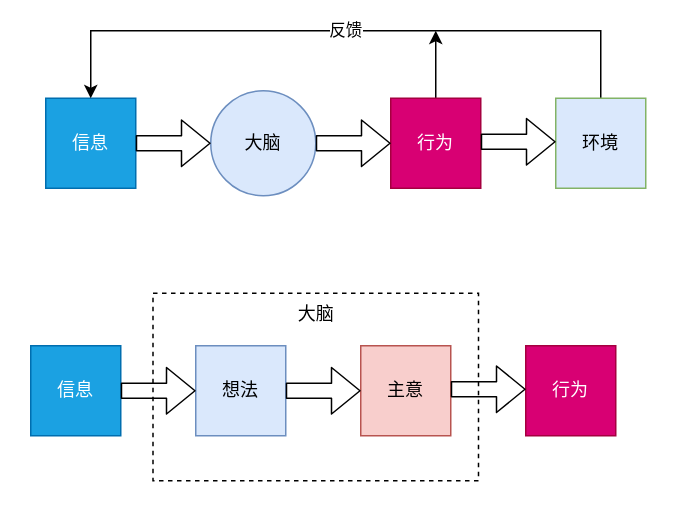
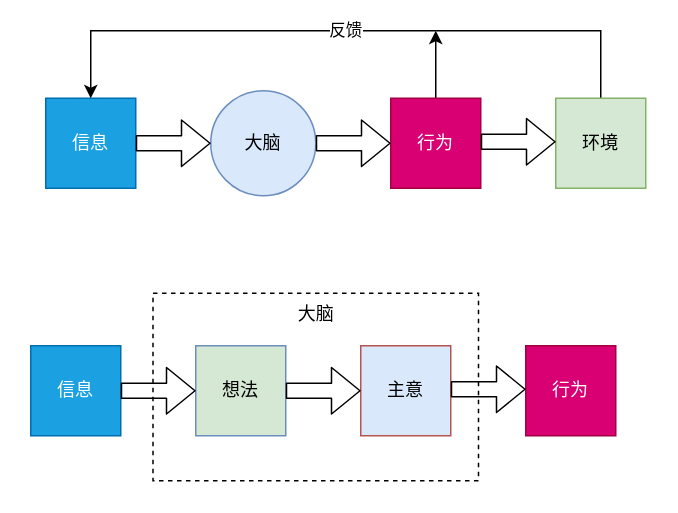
  <mxCell id="0" />
  <mxCell id="1" parent="0" />
  <mxCell id="2" value="大脑" style="rounded=0;whiteSpace=wrap;html=1;dashed=1;verticalAlign=top;" vertex="1" parent="1"><mxGeometry x="101.5" y="195" width="217" height="125" as="geometry" /></mxCell>
  <mxCell id="3" value="信息" style="rounded=0;whiteSpace=wrap;html=1;fillColor=#1ba1e2;strokeColor=#006EAF;fontColor=#ffffff;" vertex="1" parent="1"><mxGeometry x="20" y="230" width="60" height="60" as="geometry" /></mxCell>
- <mxCell id="4" value="想法" style="rounded=0;whiteSpace=wrap;html=1;fillColor=#dae8fc;strokeColor=#6c8ebf;" vertex="1" parent="1"><mxGeometry x="130" y="230" width="60" height="60" as="geometry" /></mxCell>
- <mxCell id="5" value="主意" style="rounded=0;whiteSpace=wrap;html=1;fillColor=#f8cecc;strokeColor=#b85450;" vertex="1" parent="1"><mxGeometry x="240" y="230" width="60" height="60" as="geometry" /></mxCell>
+ <mxCell id="4" value="想法" style="rounded=0;whiteSpace=wrap;html=1;fillColor=#d5e8d4;strokeColor=#6c8ebf;" vertex="1" parent="1"><mxGeometry x="130" y="230" width="60" height="60" as="geometry" /></mxCell>
+ <mxCell id="5" value="主意" style="rounded=0;whiteSpace=wrap;html=1;fillColor=#dae8fc;strokeColor=#b85450;" vertex="1" parent="1"><mxGeometry x="240" y="230" width="60" height="60" as="geometry" /></mxCell>
  <mxCell id="6" value="行为&lt;br&gt;" style="rounded=0;whiteSpace=wrap;html=1;fillColor=#d80073;strokeColor=#A50040;fontColor=#ffffff;" vertex="1" parent="1"><mxGeometry x="350" y="230" width="60" height="60" as="geometry" /></mxCell>
  <mxCell id="7" value="信息" style="whiteSpace=wrap;html=1;aspect=fixed;fillColor=#1ba1e2;strokeColor=#006EAF;fontColor=#ffffff;" vertex="1" parent="1"><mxGeometry x="30" y="65" width="60" height="60" as="geometry" /></mxCell>
  <mxCell id="8" value="大脑" style="ellipse;whiteSpace=wrap;html=1;aspect=fixed;fillColor=#dae8fc;strokeColor=#6c8ebf;" vertex="1" parent="1"><mxGeometry x="140" y="60" width="70" height="70" as="geometry" /></mxCell>
  <mxCell id="9" style="edgeStyle=orthogonalEdgeStyle;rounded=0;orthogonalLoop=1;jettySize=auto;html=1;exitX=0.5;exitY=0;exitDx=0;exitDy=0;" edge="1" parent="1" source="10"><mxGeometry relative="1" as="geometry"><mxPoint x="290" y="20" as="targetPoint" /></mxGeometry></mxCell>
  <mxCell id="10" value="行为" style="whiteSpace=wrap;html=1;aspect=fixed;fillColor=#d80073;strokeColor=#A50040;fontColor=#ffffff;" vertex="1" parent="1"><mxGeometry x="260" y="65" width="60" height="60" as="geometry" /></mxCell>
  <mxCell id="11" value="反馈" style="edgeStyle=orthogonalEdgeStyle;rounded=0;orthogonalLoop=1;jettySize=auto;html=1;exitX=0.5;exitY=0;exitDx=0;exitDy=0;entryX=0.5;entryY=0;entryDx=0;entryDy=0;" edge="1" parent="1" source="12" target="7"><mxGeometry relative="1" as="geometry"><Array as="points"><mxPoint x="400" y="20" /><mxPoint x="60" y="20" /></Array></mxGeometry></mxCell>
- <mxCell id="12" value="环境" style="whiteSpace=wrap;html=1;aspect=fixed;fillColor=#dae8fc;strokeColor=#82b366;" vertex="1" parent="1"><mxGeometry x="370" y="65" width="60" height="60" as="geometry" /></mxCell>
+ <mxCell id="12" value="环境" style="whiteSpace=wrap;html=1;aspect=fixed;fillColor=#d5e8d4;strokeColor=#82b366;" vertex="1" parent="1"><mxGeometry x="370" y="65" width="60" height="60" as="geometry" /></mxCell>
  <mxCell id="13" value="" style="shape=flexArrow;endArrow=classic;html=1;" edge="1" parent="1"><mxGeometry width="50" height="50" relative="1" as="geometry"><mxPoint x="90" y="95" as="sourcePoint" /><mxPoint x="140" y="95" as="targetPoint" /></mxGeometry></mxCell>
  <mxCell id="14" value="" style="shape=flexArrow;endArrow=classic;html=1;" edge="1" parent="1"><mxGeometry width="50" height="50" relative="1" as="geometry"><mxPoint x="210" y="95" as="sourcePoint" /><mxPoint x="260" y="95" as="targetPoint" /></mxGeometry></mxCell>
  <mxCell id="15" value="" style="shape=flexArrow;endArrow=classic;html=1;" edge="1" parent="1"><mxGeometry width="50" height="50" relative="1" as="geometry"><mxPoint x="320" y="94" as="sourcePoint" /><mxPoint x="370" y="94" as="targetPoint" /></mxGeometry></mxCell>
  <mxCell id="16" value="" style="shape=flexArrow;endArrow=classic;html=1;" edge="1" parent="1"><mxGeometry width="50" height="50" relative="1" as="geometry"><mxPoint x="80" y="260" as="sourcePoint" /><mxPoint x="130" y="260" as="targetPoint" /></mxGeometry></mxCell>
  <mxCell id="17" value="" style="shape=flexArrow;endArrow=classic;html=1;" edge="1" parent="1"><mxGeometry width="50" height="50" relative="1" as="geometry"><mxPoint x="190" y="260" as="sourcePoint" /><mxPoint x="240" y="260" as="targetPoint" /></mxGeometry></mxCell>
  <mxCell id="18" value="" style="shape=flexArrow;endArrow=classic;html=1;" edge="1" parent="1"><mxGeometry width="50" height="50" relative="1" as="geometry"><mxPoint x="300" y="259" as="sourcePoint" /><mxPoint x="350" y="259" as="targetPoint" /></mxGeometry></mxCell>
